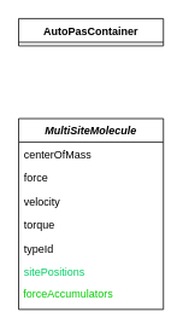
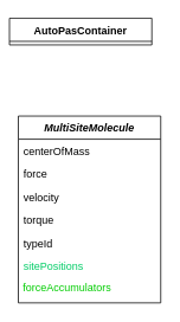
  <mxCell id="0" />
  <mxCell id="1" parent="0" />
  <mxCell id="2" value="MultiSiteMolecule" style="swimlane;fontStyle=3;align=center;verticalAlign=top;childLayout=stackLayout;horizontal=1;startSize=26;horizontalStack=0;resizeParent=1;resizeLast=0;collapsible=1;marginBottom=0;rounded=0;shadow=0;strokeWidth=1;" parent="1" vertex="1"><mxGeometry x="20" y="130" width="160" height="210" as="geometry"><mxRectangle x="230" y="140" width="160" height="26" as="alternateBounds" /></mxGeometry></mxCell>
  <mxCell id="3" value="centerOfMass" style="text;align=left;verticalAlign=top;spacingLeft=4;spacingRight=4;overflow=hidden;rotatable=0;points=[[0,0.5],[1,0.5]];portConstraint=eastwest;" parent="2" vertex="1"><mxGeometry y="26" width="160" height="26" as="geometry" /></mxCell>
  <mxCell id="4" value="force" style="text;align=left;verticalAlign=top;spacingLeft=4;spacingRight=4;overflow=hidden;rotatable=0;points=[[0,0.5],[1,0.5]];portConstraint=eastwest;rounded=0;shadow=0;html=0;" parent="2" vertex="1"><mxGeometry y="52" width="160" height="26" as="geometry" /></mxCell>
  <mxCell id="5" value="velocity" style="text;align=left;verticalAlign=top;spacingLeft=4;spacingRight=4;overflow=hidden;rotatable=0;points=[[0,0.5],[1,0.5]];portConstraint=eastwest;rounded=0;shadow=0;html=0;" parent="2" vertex="1"><mxGeometry y="78" width="160" height="26" as="geometry" /></mxCell>
  <mxCell id="6" value="torque" style="text;align=left;verticalAlign=top;spacingLeft=4;spacingRight=4;overflow=hidden;rotatable=0;points=[[0,0.5],[1,0.5]];portConstraint=eastwest;rounded=0;shadow=0;html=0;" parent="2" vertex="1"><mxGeometry y="104" width="160" height="26" as="geometry" /></mxCell>
  <mxCell id="7" value="typeId" style="text;align=left;verticalAlign=top;spacingLeft=4;spacingRight=4;overflow=hidden;rotatable=0;points=[[0,0.5],[1,0.5]];portConstraint=eastwest;rounded=0;shadow=0;html=0;" parent="2" vertex="1"><mxGeometry y="130" width="160" height="26" as="geometry" /></mxCell>
  <mxCell id="8" value="sitePositions" style="text;align=left;verticalAlign=top;spacingLeft=4;spacingRight=4;overflow=hidden;rotatable=0;points=[[0,0.5],[1,0.5]];portConstraint=eastwest;rounded=0;shadow=0;html=0;fontColor=#00CC66;" parent="2" vertex="1"><mxGeometry y="156" width="160" height="24" as="geometry" /></mxCell>
  <mxCell id="9" value="&lt;font color=&quot;#00cc00&quot;&gt;&amp;nbsp;forceAccumulators&lt;/font&gt;" style="text;whiteSpace=wrap;html=1;" parent="2" vertex="1"><mxGeometry y="180" width="160" height="20" as="geometry" /></mxCell>
- <mxCell id="10" value="AutoPasContainer" style="swimlane;fontStyle=1;align=center;verticalAlign=top;childLayout=stackLayout;horizontal=1;startSize=26;horizontalStack=0;resizeParent=1;resizeLast=0;collapsible=1;marginBottom=0;rounded=0;shadow=0;strokeWidth=1;" parent="1" vertex="1"><mxGeometry x="20" y="20" width="160" height="30" as="geometry"><mxRectangle x="550" y="140" width="160" height="26" as="alternateBounds" /></mxGeometry></mxCell>
+ <mxCell id="10" value="AutoPasContainer" style="swimlane;fontStyle=1;align=center;verticalAlign=top;childLayout=stackLayout;horizontal=1;startSize=26;horizontalStack=0;resizeParent=1;resizeLast=0;collapsible=1;marginBottom=0;rounded=0;shadow=0;strokeWidth=1;" parent="1" vertex="1"><mxGeometry x="10" y="20" width="160" height="30" as="geometry"><mxRectangle x="550" y="140" width="160" height="26" as="alternateBounds" /></mxGeometry></mxCell>
